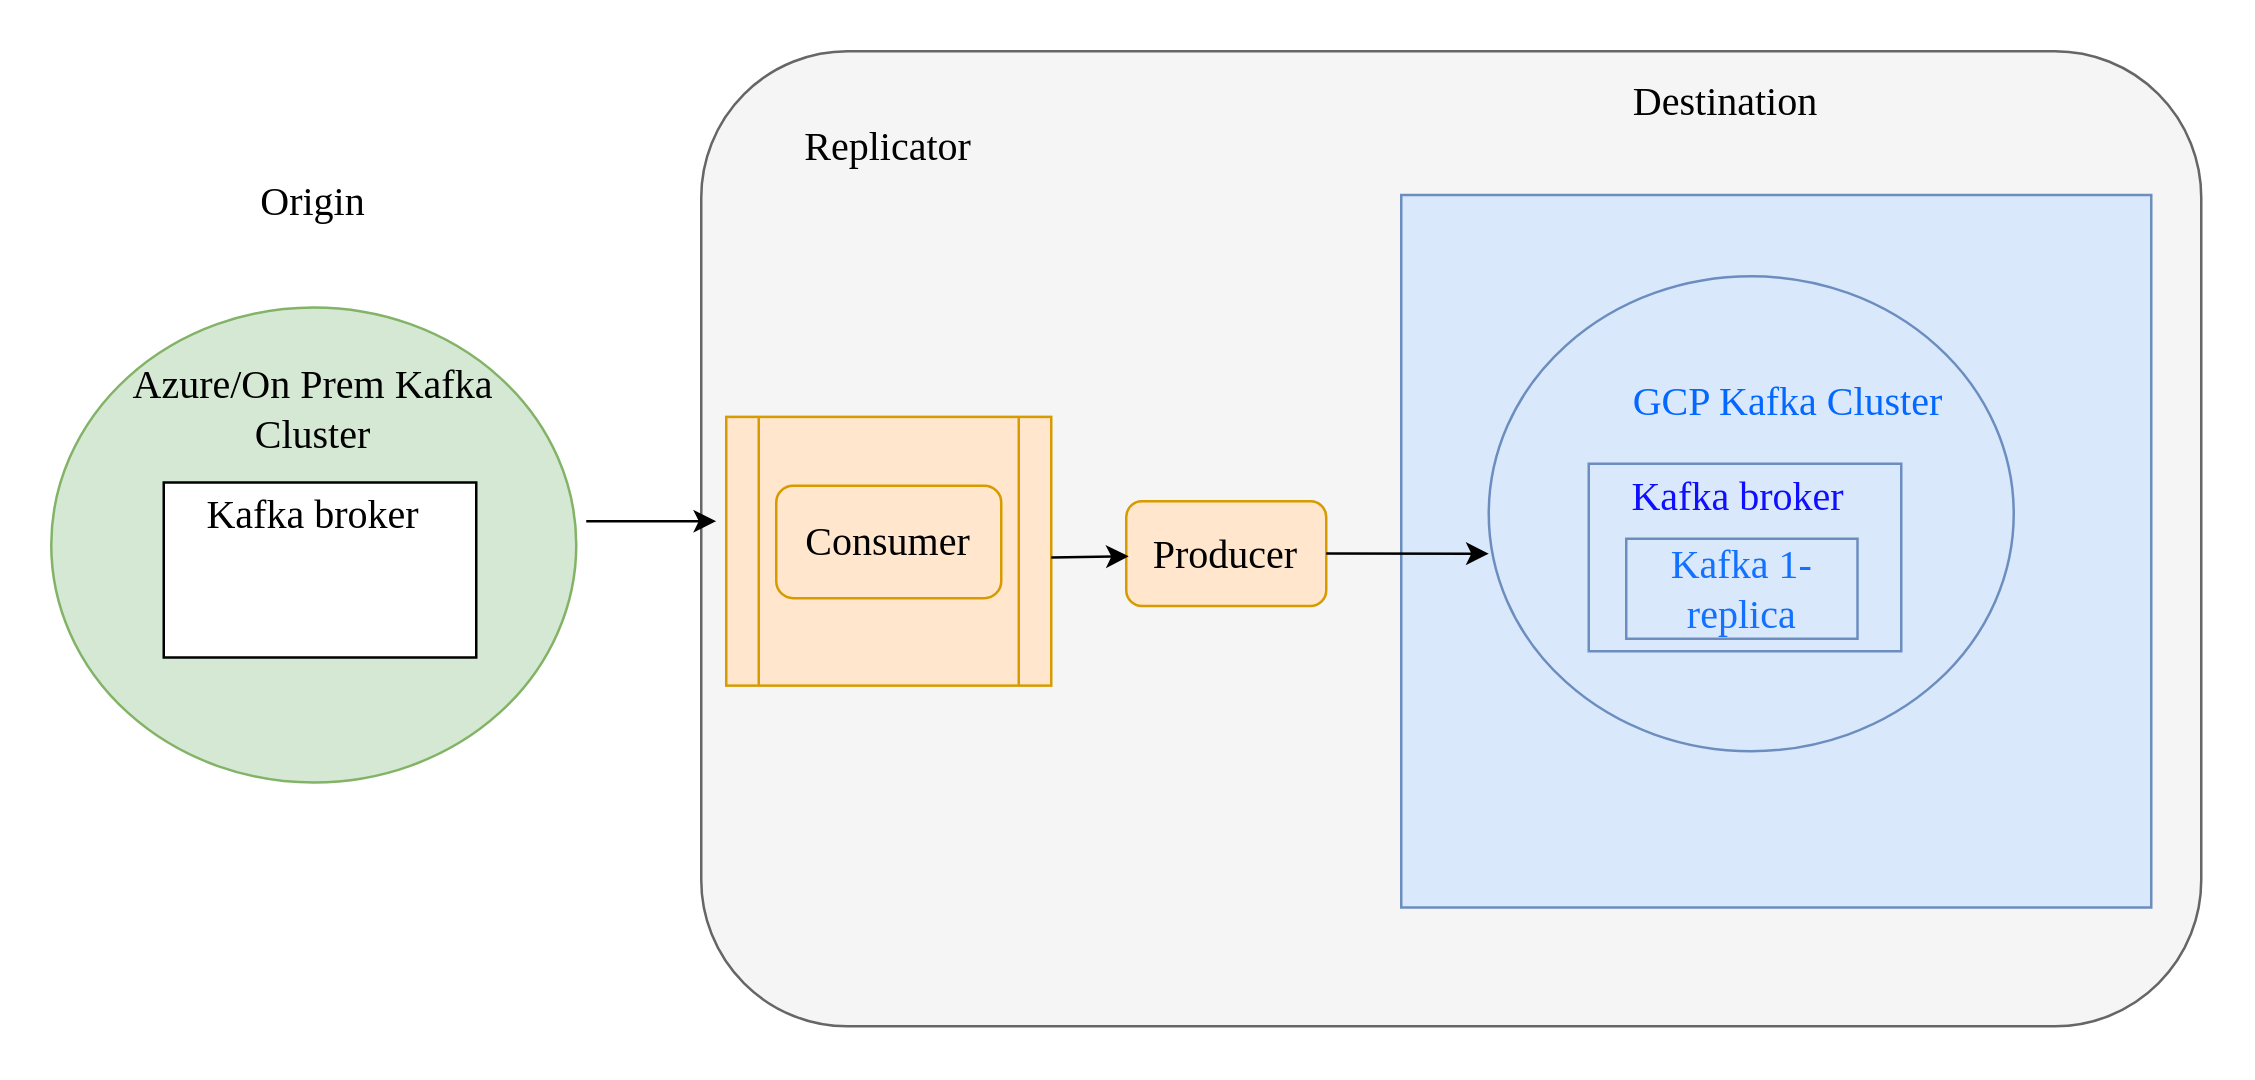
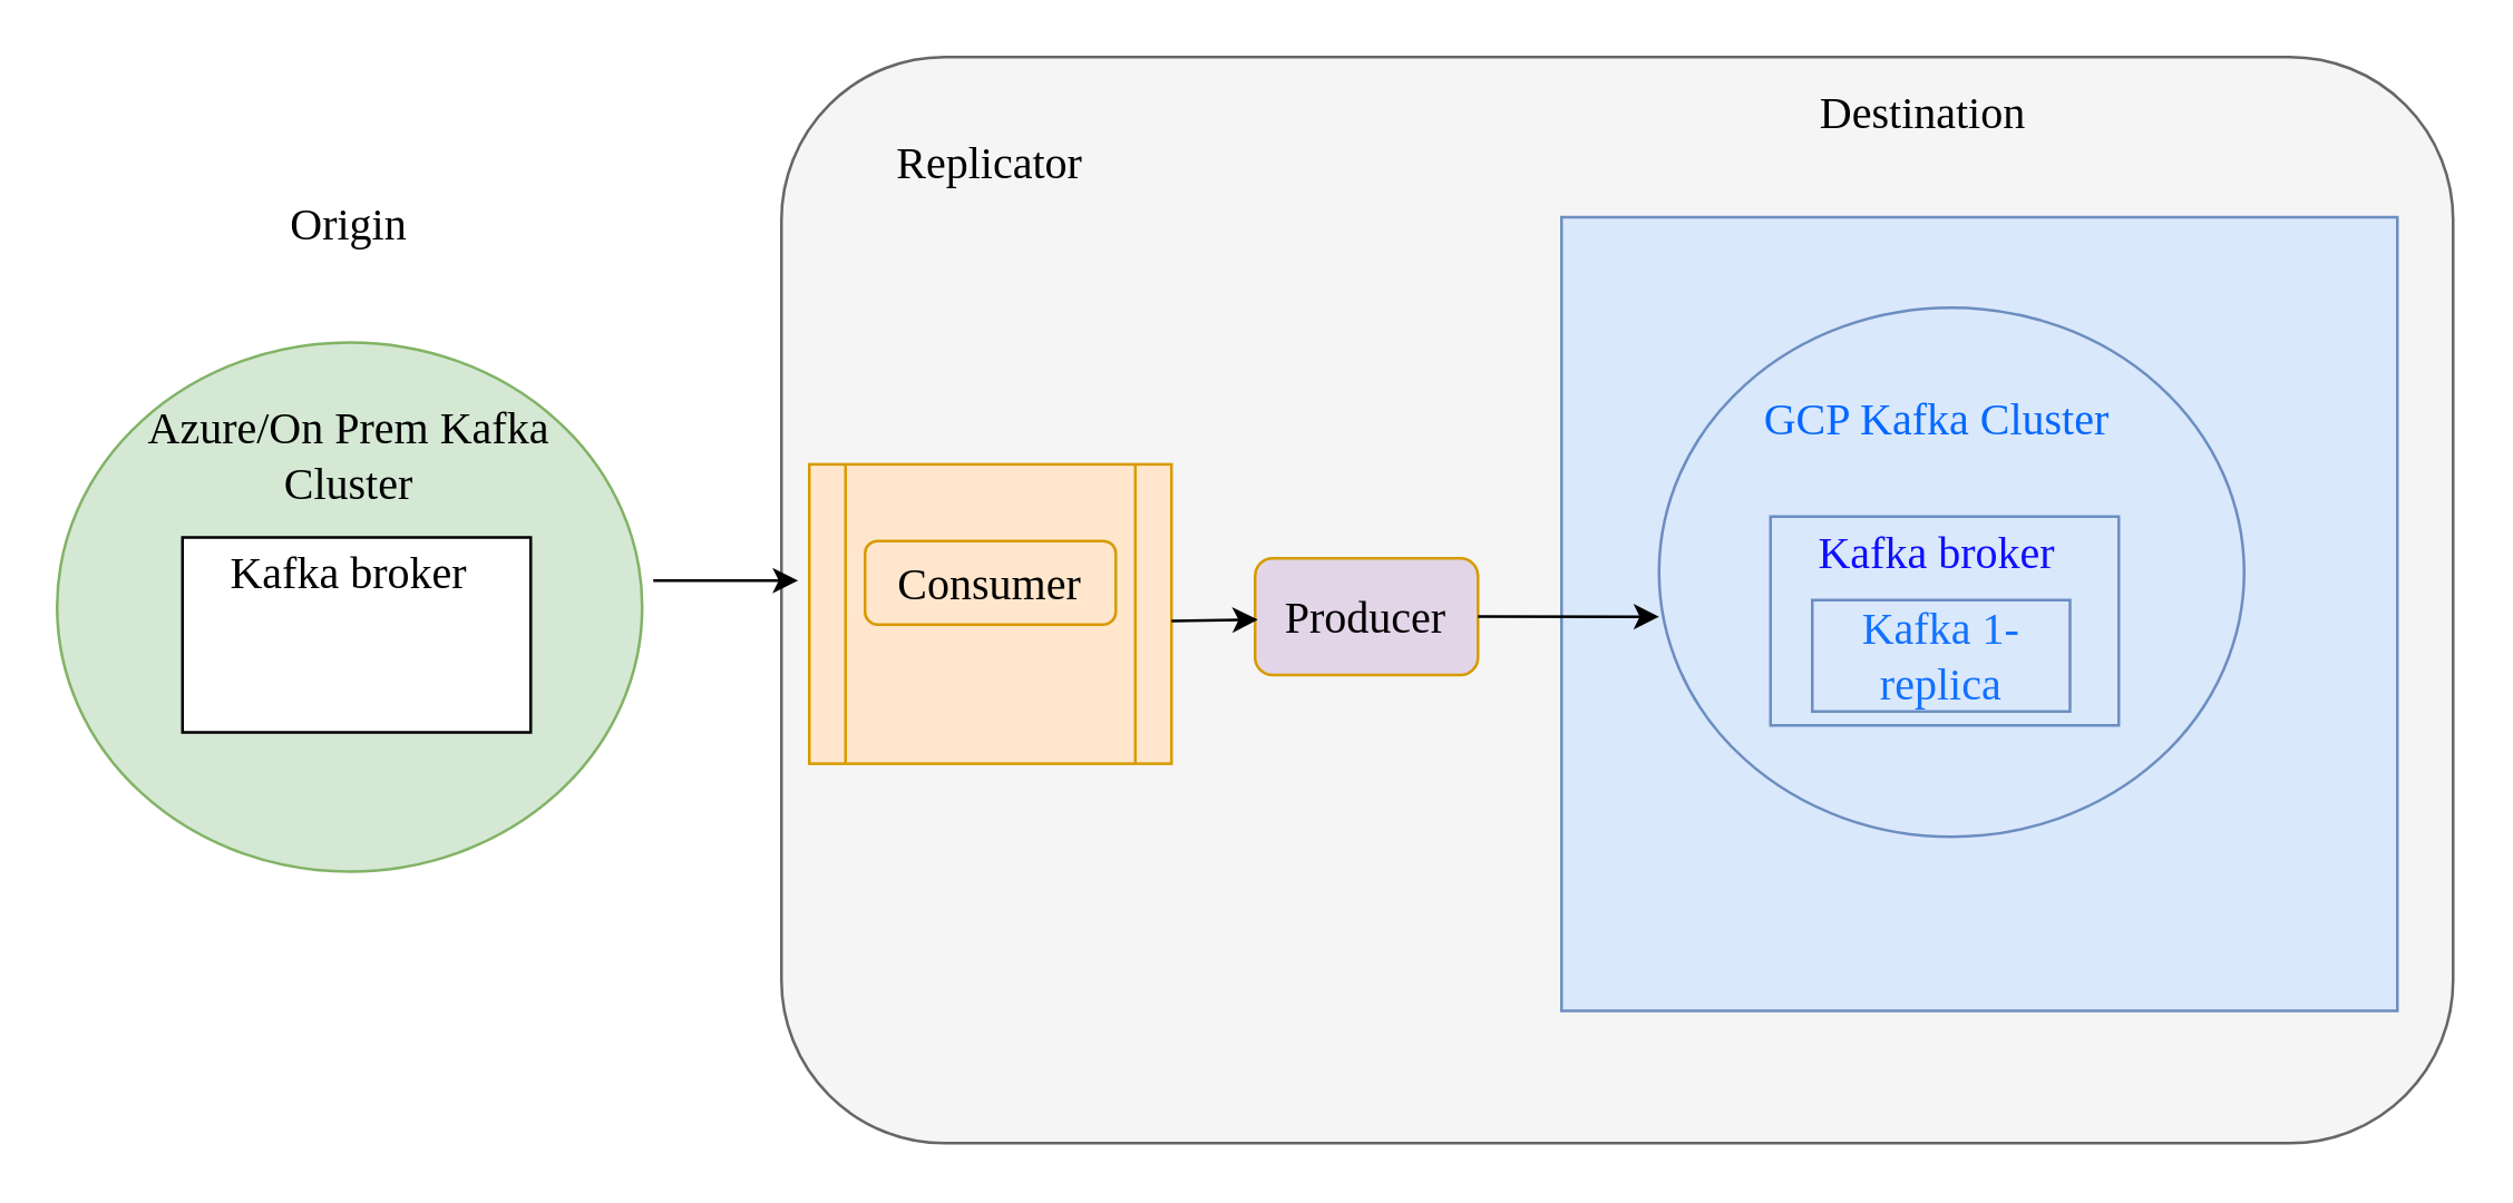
  <mxCell id="0" />
  <mxCell id="1" parent="0" />
  <mxCell id="2" value="" style="rounded=1;whiteSpace=wrap;html=1;fillColor=#f5f5f5;strokeColor=#666666;fontColor=#333333;" vertex="1" parent="1"><mxGeometry x="280" y="20" width="600" height="390" as="geometry" /></mxCell>
  <mxCell id="3" value="" style="rounded=0;whiteSpace=wrap;html=1;" vertex="1" parent="1"><mxGeometry x="630" y="180" width="130" height="80" as="geometry" /></mxCell>
  <mxCell id="4" value="" style="ellipse;whiteSpace=wrap;html=1;fillColor=#d5e8d4;strokeColor=#82b366;" vertex="1" parent="1"><mxGeometry x="20" y="122.5" width="210" height="190" as="geometry" /></mxCell>
  <mxCell id="5" value="" style="rounded=0;whiteSpace=wrap;html=1;" vertex="1" parent="1"><mxGeometry x="65" y="192.5" width="125" height="70" as="geometry" /></mxCell>
  <mxCell id="6" value="&lt;font style=&quot;font-size: 16px&quot; face=&quot;Comic Sans MS&quot;&gt;Kafka broker&lt;/font&gt;" style="text;html=1;strokeColor=none;fillColor=none;align=center;verticalAlign=middle;whiteSpace=wrap;rounded=0;" vertex="1" parent="1"><mxGeometry x="50" y="202.5" width="150" height="5" as="geometry" /></mxCell>
  <mxCell id="7" value="&lt;font style=&quot;font-size: 16px&quot; face=&quot;Comic Sans MS&quot;&gt;Azure/On Prem Kafka Cluster&lt;/font&gt;" style="text;html=1;strokeColor=none;fillColor=none;align=center;verticalAlign=middle;whiteSpace=wrap;rounded=0;" vertex="1" parent="1"><mxGeometry x="50" y="152.5" width="150" height="20" as="geometry" /></mxCell>
  <mxCell id="8" value="" style="rounded=0;whiteSpace=wrap;html=1;fillColor=#dae8fc;strokeColor=#6c8ebf;" vertex="1" parent="1"><mxGeometry x="560" y="77.5" width="300" height="285" as="geometry" /></mxCell>
  <mxCell id="9" value="" style="ellipse;whiteSpace=wrap;html=1;fillColor=#dae8fc;strokeColor=#6c8ebf;" vertex="1" parent="1"><mxGeometry x="595" y="110" width="210" height="190" as="geometry" /></mxCell>
- <mxCell id="10" value="&lt;font style=&quot;font-size: 16px&quot; face=&quot;Comic Sans MS&quot; color=&quot;#0368ff&quot;&gt;GCP Kafka Cluster&lt;/font&gt;" style="text;html=1;strokeColor=none;fillColor=none;align=center;verticalAlign=middle;whiteSpace=wrap;rounded=0;" vertex="1" parent="1"><mxGeometry x="640" y="150" width="150" height="20" as="geometry" /></mxCell>
+ <mxCell id="10" value="&lt;font style=&quot;font-size: 16px&quot; face=&quot;Comic Sans MS&quot; color=&quot;#0368ff&quot;&gt;GCP Kafka Cluster&lt;/font&gt;" style="text;html=1;strokeColor=none;fillColor=none;align=center;verticalAlign=middle;whiteSpace=wrap;rounded=0;" vertex="1" parent="1"><mxGeometry x="620" y="140" width="150" height="20" as="geometry" /></mxCell>
  <mxCell id="11" value="" style="rounded=0;whiteSpace=wrap;html=1;fillColor=#dae8fc;strokeColor=#6c8ebf;" vertex="1" parent="1"><mxGeometry x="635" y="185" width="125" height="75" as="geometry" /></mxCell>
  <mxCell id="12" value="&lt;font style=&quot;font-size: 16px&quot; face=&quot;Comic Sans MS&quot; color=&quot;#0f0fff&quot;&gt;Kafka broker&lt;/font&gt;" style="text;html=1;strokeColor=none;fillColor=none;align=center;verticalAlign=middle;whiteSpace=wrap;rounded=0;" vertex="1" parent="1"><mxGeometry x="620" y="195" width="150" height="5" as="geometry" /></mxCell>
  <mxCell id="13" value="&lt;font style=&quot;font-size: 16px&quot; face=&quot;Comic Sans MS&quot; color=&quot;#1271ff&quot;&gt;Kafka 1-replica&lt;/font&gt;" style="rounded=0;whiteSpace=wrap;html=1;fillColor=#dae8fc;strokeColor=#6c8ebf;" vertex="1" parent="1"><mxGeometry x="650" y="215" width="92.5" height="40" as="geometry" /></mxCell>
  <mxCell id="14" value="&lt;font face=&quot;Comic Sans MS&quot; style=&quot;font-size: 16px&quot;&gt;Origin&lt;/font&gt;" style="text;html=1;strokeColor=none;fillColor=none;align=center;verticalAlign=middle;whiteSpace=wrap;rounded=0;" vertex="1" parent="1"><mxGeometry x="105" y="70" width="40" height="20" as="geometry" /></mxCell>
  <mxCell id="15" value="&lt;font style=&quot;font-size: 16px&quot; face=&quot;Comic Sans MS&quot;&gt;Destination&lt;/font&gt;" style="text;html=1;strokeColor=none;fillColor=none;align=center;verticalAlign=middle;whiteSpace=wrap;rounded=0;" vertex="1" parent="1"><mxGeometry x="670" y="30" width="40" height="20" as="geometry" /></mxCell>
  <mxCell id="16" value="" style="shape=process;whiteSpace=wrap;html=1;backgroundOutline=1;fillColor=#ffe6cc;strokeColor=#d79b00;" vertex="1" parent="1"><mxGeometry x="290" y="166.25" width="130" height="107.5" as="geometry" /></mxCell>
  <mxCell id="17" value="&lt;font face=&quot;Comic Sans MS&quot; style=&quot;font-size: 16px&quot;&gt;Replicator&lt;/font&gt;" style="text;html=1;strokeColor=none;fillColor=none;align=center;verticalAlign=middle;whiteSpace=wrap;rounded=0;" vertex="1" parent="1"><mxGeometry x="335" y="47.5" width="40" height="20" as="geometry" /></mxCell>
- <mxCell id="18" value="&lt;font face=&quot;Comic Sans MS&quot; style=&quot;font-size: 16px&quot;&gt;Consumer&lt;/font&gt;" style="rounded=1;whiteSpace=wrap;html=1;fillColor=#ffe6cc;strokeColor=#d79b00;" vertex="1" parent="1"><mxGeometry x="310" y="193.76" width="90" height="45" as="geometry" /></mxCell>
- <mxCell id="19" value="&lt;font face=&quot;Comic Sans MS&quot; style=&quot;font-size: 16px&quot;&gt;Producer&lt;/font&gt;" style="rounded=1;whiteSpace=wrap;html=1;fillColor=#ffe6cc;strokeColor=#d79b00;" vertex="1" parent="1"><mxGeometry x="450" y="200" width="80" height="41.87" as="geometry" /></mxCell>
+ <mxCell id="18" value="&lt;font face=&quot;Comic Sans MS&quot; style=&quot;font-size: 16px&quot;&gt;Consumer&lt;/font&gt;" style="rounded=1;whiteSpace=wrap;html=1;fillColor=#ffe6cc;strokeColor=#d79b00;" vertex="1" parent="1"><mxGeometry x="310" y="193.76" width="90" height="30" as="geometry" /></mxCell>
+ <mxCell id="19" value="&lt;font face=&quot;Comic Sans MS&quot; style=&quot;font-size: 16px&quot;&gt;Producer&lt;/font&gt;" style="rounded=1;whiteSpace=wrap;html=1;fillColor=#e1d5e7;strokeColor=#d79b00;" vertex="1" parent="1"><mxGeometry x="450" y="200" width="80" height="41.87" as="geometry" /></mxCell>
  <mxCell id="20" value="" style="endArrow=classic;html=1;exitX=1.019;exitY=0.45;exitDx=0;exitDy=0;exitPerimeter=0;entryX=-0.031;entryY=0.388;entryDx=0;entryDy=0;entryPerimeter=0;" edge="1" parent="1" source="4" target="16"><mxGeometry width="50" height="50" relative="1" as="geometry"><mxPoint x="380" y="280" as="sourcePoint" /><mxPoint x="430" y="230" as="targetPoint" /></mxGeometry></mxCell>
  <mxCell id="21" value="" style="endArrow=classic;html=1;entryX=-0.031;entryY=0.388;entryDx=0;entryDy=0;entryPerimeter=0;" edge="1" parent="1"><mxGeometry width="50" height="50" relative="1" as="geometry"><mxPoint x="420" y="222.5" as="sourcePoint" /><mxPoint x="450.98" y="222" as="targetPoint" /></mxGeometry></mxCell>
  <mxCell id="22" value="" style="endArrow=classic;html=1;exitX=1;exitY=0.5;exitDx=0;exitDy=0;entryX=0;entryY=0.584;entryDx=0;entryDy=0;entryPerimeter=0;" edge="1" parent="1" source="19" target="9"><mxGeometry width="50" height="50" relative="1" as="geometry"><mxPoint x="380" y="280" as="sourcePoint" /><mxPoint x="430" y="230" as="targetPoint" /></mxGeometry></mxCell>
